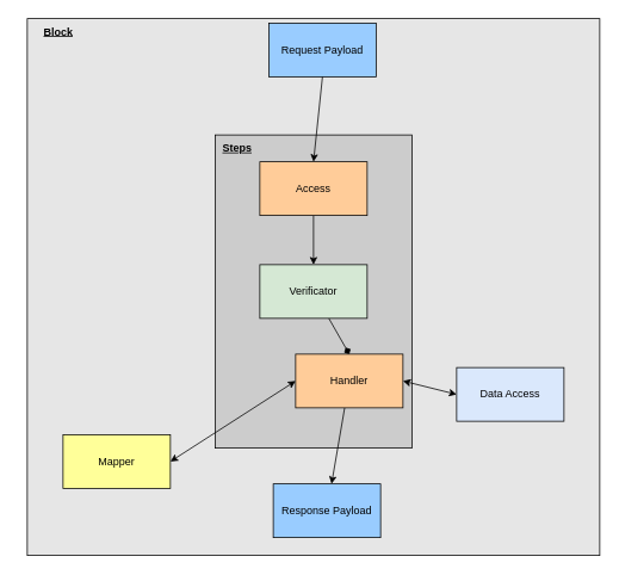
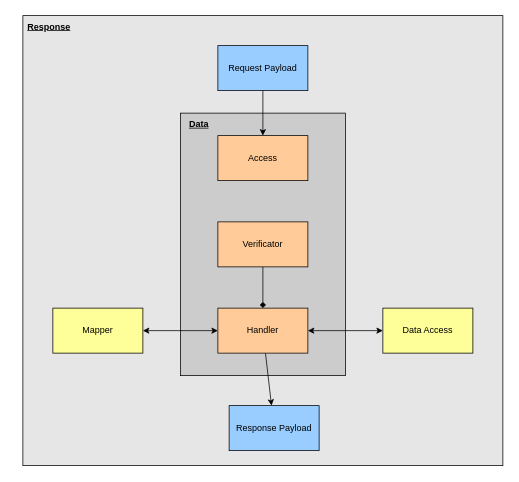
  <mxCell id="0" />
  <mxCell id="1" parent="0" />
  <mxCell id="2" value="" style="rounded=0;whiteSpace=wrap;html=1;fillColor=#E6E6E6;" vertex="1" parent="1"><mxGeometry x="30" y="20" width="640" height="600" as="geometry" /></mxCell>
  <mxCell id="3" value="" style="rounded=0;whiteSpace=wrap;html=1;fillColor=#CCCCCC;" vertex="1" parent="1"><mxGeometry x="240" y="150" width="220" height="350" as="geometry" /></mxCell>
- <mxCell id="4" value="Request Payload" style="rounded=0;whiteSpace=wrap;html=1;fillColor=#99CCFF;" vertex="1" parent="1"><mxGeometry x="300" y="25" width="120" height="60" as="geometry" /></mxCell>
+ <mxCell id="4" value="Request Payload" style="rounded=0;whiteSpace=wrap;html=1;fillColor=#99CCFF;" vertex="1" parent="1"><mxGeometry x="290" y="60" width="120" height="60" as="geometry" /></mxCell>
  <mxCell id="5" value="Response Payload" style="rounded=0;whiteSpace=wrap;html=1;fillColor=#99CCFF;" vertex="1" parent="1"><mxGeometry x="305" y="540" width="120" height="60" as="geometry" /></mxCell>
- <mxCell id="6" style="edgeStyle=none;html=1;" edge="1" parent="1" source="7" target="9"><mxGeometry relative="1" as="geometry" /></mxCell>
  <mxCell id="7" value="Access" style="rounded=0;whiteSpace=wrap;html=1;fillColor=#FFCC99;" vertex="1" parent="1"><mxGeometry x="290" y="180" width="120" height="60" as="geometry" /></mxCell>
  <mxCell id="8" style="edgeStyle=none;html=1;entryX=0.5;entryY=0;entryDx=0;entryDy=0;endArrow=diamond;" edge="1" parent="1" source="9" target="11"><mxGeometry relative="1" as="geometry" /></mxCell>
- <mxCell id="9" value="Verificator" style="rounded=0;whiteSpace=wrap;html=1;fillColor=#d5e8d4;" vertex="1" parent="1"><mxGeometry x="290" y="295" width="120" height="60" as="geometry" /></mxCell>
+ <mxCell id="9" value="Verificator" style="rounded=0;whiteSpace=wrap;html=1;fillColor=#FFCC99;" vertex="1" parent="1"><mxGeometry x="290" y="295" width="120" height="60" as="geometry" /></mxCell>
  <mxCell id="10" value="" style="edgeStyle=none;html=1;" edge="1" parent="1" source="11" target="5"><mxGeometry relative="1" as="geometry" /></mxCell>
- <mxCell id="11" value="Handler" style="rounded=0;whiteSpace=wrap;html=1;fillColor=#FFCC99;" vertex="1" parent="1"><mxGeometry x="330" y="395" width="120" height="60" as="geometry" /></mxCell>
- <mxCell id="12" value="Data Access" style="rounded=0;whiteSpace=wrap;html=1;fillColor=#dae8fc;" vertex="1" parent="1"><mxGeometry x="510" y="410" width="120" height="60" as="geometry" /></mxCell>
- <mxCell id="13" value="Mapper" style="rounded=0;whiteSpace=wrap;html=1;fillColor=#FFFF99;" vertex="1" parent="1"><mxGeometry x="70" y="485" width="120" height="60" as="geometry" /></mxCell>
+ <mxCell id="11" value="Handler" style="rounded=0;whiteSpace=wrap;html=1;fillColor=#FFCC99;" vertex="1" parent="1"><mxGeometry x="290" y="410" width="120" height="60" as="geometry" /></mxCell>
+ <mxCell id="12" value="Data Access" style="rounded=0;whiteSpace=wrap;html=1;fillColor=#FFFF99;" vertex="1" parent="1"><mxGeometry x="510" y="410" width="120" height="60" as="geometry" /></mxCell>
+ <mxCell id="13" value="Mapper" style="rounded=0;whiteSpace=wrap;html=1;fillColor=#FFFF99;" vertex="1" parent="1"><mxGeometry x="70" y="410" width="120" height="60" as="geometry" /></mxCell>
  <mxCell id="14" value="" style="endArrow=classic;html=1;exitX=0.5;exitY=1;exitDx=0;exitDy=0;entryX=0.5;entryY=0;entryDx=0;entryDy=0;" edge="1" parent="1" source="4" target="7"><mxGeometry width="50" height="50" relative="1" as="geometry"><mxPoint x="500" y="240" as="sourcePoint" /><mxPoint x="540" y="190" as="targetPoint" /></mxGeometry></mxCell>
  <mxCell id="15" value="" style="endArrow=classic;startArrow=classic;html=1;exitX=1;exitY=0.5;exitDx=0;exitDy=0;entryX=0;entryY=0.5;entryDx=0;entryDy=0;" edge="1" parent="1" source="11" target="12"><mxGeometry width="50" height="50" relative="1" as="geometry"><mxPoint x="490" y="470" as="sourcePoint" /><mxPoint x="540" y="420" as="targetPoint" /></mxGeometry></mxCell>
  <mxCell id="16" value="" style="endArrow=classic;startArrow=classic;html=1;exitX=1;exitY=0.5;exitDx=0;exitDy=0;entryX=0;entryY=0.5;entryDx=0;entryDy=0;" edge="1" parent="1" source="13" target="11"><mxGeometry width="50" height="50" relative="1" as="geometry"><mxPoint x="220" y="439.5" as="sourcePoint" /><mxPoint x="290" y="439.5" as="targetPoint" /></mxGeometry></mxCell>
- <mxCell id="17" value="Block" style="text;html=1;strokeColor=none;fillColor=none;align=center;verticalAlign=middle;whiteSpace=wrap;rounded=0;fontStyle=5" vertex="1" parent="1"><mxGeometry x="20" y="20" width="90" height="30" as="geometry" /></mxCell>
- <mxCell id="18" value="Steps" style="text;html=1;strokeColor=none;fillColor=none;align=center;verticalAlign=middle;whiteSpace=wrap;rounded=0;fontStyle=5" vertex="1" parent="1"><mxGeometry x="220" y="150" width="90" height="30" as="geometry" /></mxCell>
+ <mxCell id="17" value="Response" style="text;html=1;strokeColor=none;fillColor=none;align=center;verticalAlign=middle;whiteSpace=wrap;rounded=0;fontStyle=5" vertex="1" parent="1"><mxGeometry x="20" y="20" width="90" height="30" as="geometry" /></mxCell>
+ <mxCell id="18" value="Data" style="text;html=1;strokeColor=none;fillColor=none;align=center;verticalAlign=middle;whiteSpace=wrap;rounded=0;fontStyle=5" vertex="1" parent="1"><mxGeometry x="220" y="150" width="90" height="30" as="geometry" /></mxCell>
